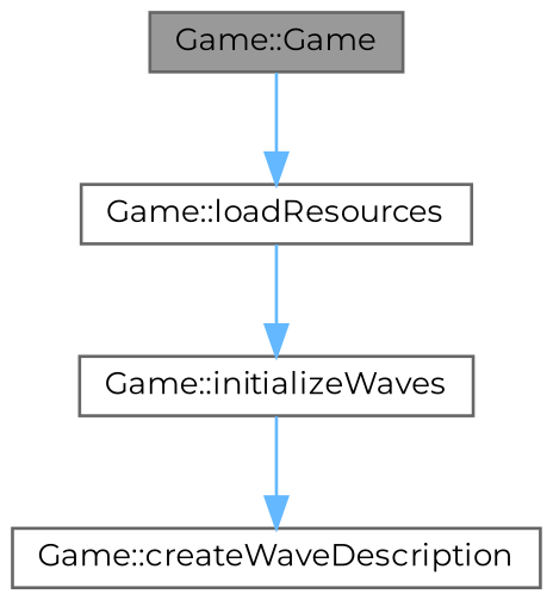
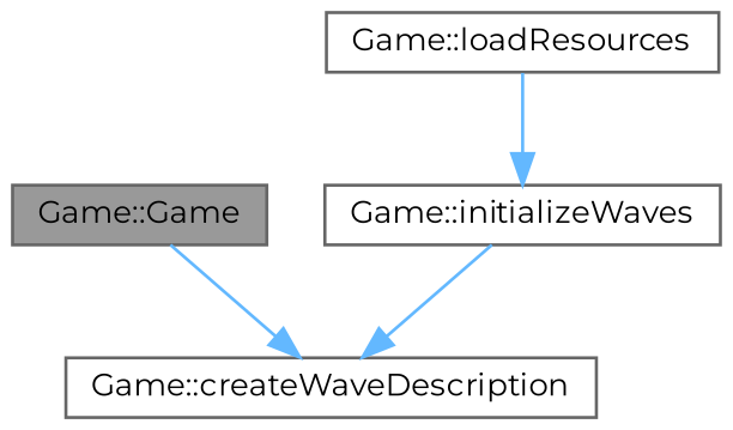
  digraph {
    fontname=Montserrat
    rankdir=TB
    node [color=grey40 fillcolor=white fontname=Montserrat fontsize=10 shape=box style=filled]
    edge [color=steelblue1 fontname=Montserrat fontsize=10 labelfontname=Helvetica labelfontsize=10 style=solid]
    n1 [color=gray40 fillcolor=grey60 fontcolor=black height=0.2 label="Game::Game" width=0.4]
    n2 [height=0.2 label="Game::loadResources" width=0.4]
    n3 [height=0.2 label="Game::initializeWaves" width=0.4]
    n4 [height=0.2 label="Game::createWaveDescription" width=0.4]
-   n1 -> n2
+   n1 -> n4
    n2 -> n3
    n3 -> n4
  }
